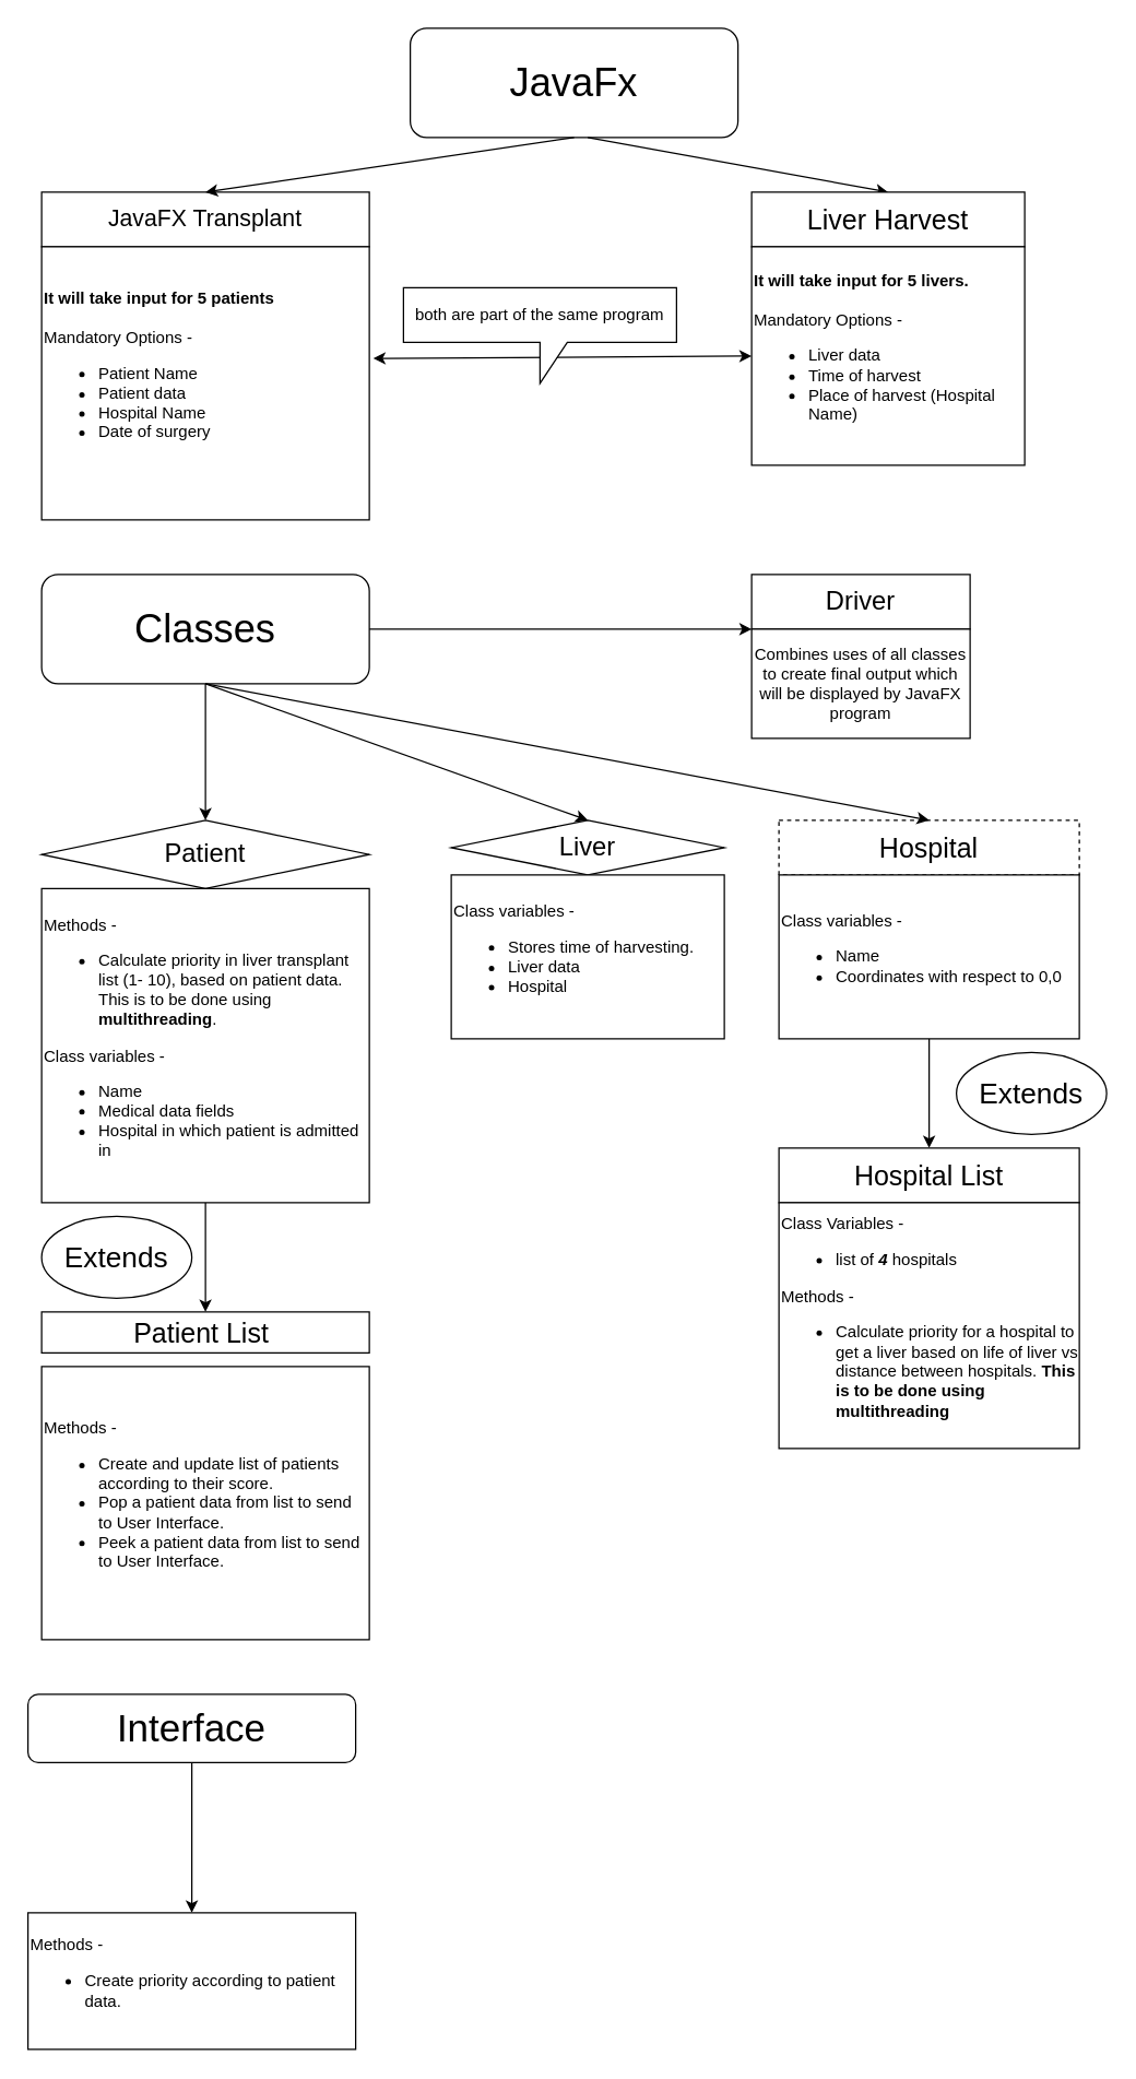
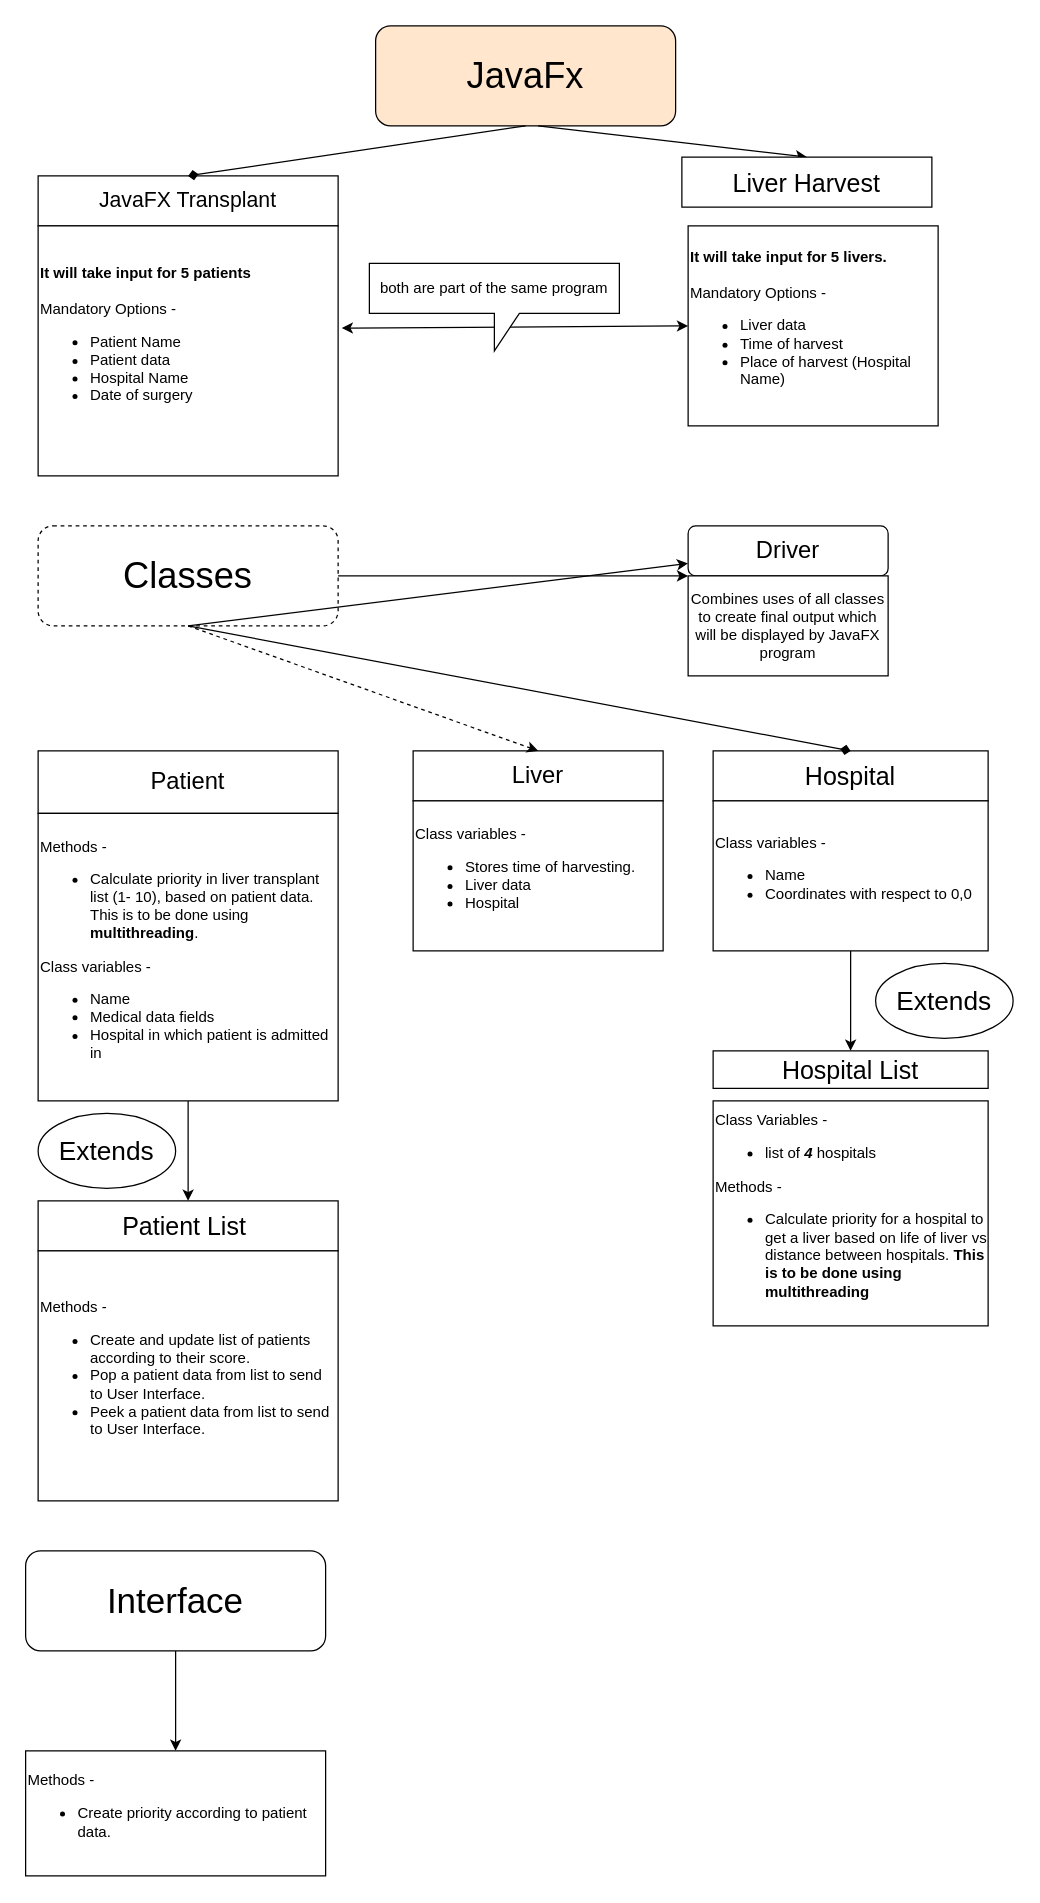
  <mxCell id="0" />
  <mxCell id="1" parent="0" />
  <mxCell id="2" value="" style="edgeStyle=orthogonalEdgeStyle;rounded=0;orthogonalLoop=1;jettySize=auto;html=1;" edge="1" parent="1" source="3" target="4"><mxGeometry relative="1" as="geometry" /></mxCell>
- <mxCell id="3" value="&lt;font style=&quot;font-size: 19px;&quot;&gt;Patient&lt;/font&gt;" style="rhombus;whiteSpace=wrap;html=1;" vertex="1" parent="1"><mxGeometry x="30" y="600" width="240" height="50" as="geometry" /></mxCell>
+ <mxCell id="3" value="&lt;font style=&quot;font-size: 19px;&quot;&gt;Patient&lt;/font&gt;" style="rounded=0;whiteSpace=wrap;html=1;" vertex="1" parent="1"><mxGeometry x="30" y="600" width="240" height="50" as="geometry" /></mxCell>
  <mxCell id="4" value="Methods -&amp;nbsp;&lt;br&gt;&lt;ul&gt;&lt;li&gt;Calculate priority in liver transplant list (1- 10), based on patient data. This is to be done using &lt;b&gt;multithreading&lt;/b&gt;.&lt;/li&gt;&lt;/ul&gt;Class variables -&amp;nbsp;&lt;br&gt;&lt;ul&gt;&lt;li&gt;Name&lt;/li&gt;&lt;li&gt;Medical data fields&lt;/li&gt;&lt;li&gt;Hospital in which patient is admitted in&amp;nbsp;&lt;/li&gt;&lt;/ul&gt;" style="rounded=0;whiteSpace=wrap;html=1;align=left;" vertex="1" parent="1"><mxGeometry x="30" y="650" width="240" height="230" as="geometry" /></mxCell>
  <mxCell id="5" value="&lt;span style=&quot;font-size: 17px;&quot;&gt;JavaFX Transplant&lt;/span&gt;" style="rounded=0;whiteSpace=wrap;html=1;" vertex="1" parent="1"><mxGeometry x="30" y="140" width="240" height="40" as="geometry" /></mxCell>
  <mxCell id="6" value="&lt;span style=&quot;background-color: initial;&quot;&gt;&lt;b&gt;It will take input for 5 patients&lt;br&gt;&lt;/b&gt;&lt;br&gt;Mandatory Options -&amp;nbsp;&lt;br&gt;&lt;ul&gt;&lt;li&gt;Patient Name&lt;/li&gt;&lt;li&gt;Patient data&lt;/li&gt;&lt;li&gt;Hospital Name&lt;/li&gt;&lt;li&gt;Date of surgery&lt;/li&gt;&lt;/ul&gt;&lt;br&gt;&lt;/span&gt;" style="rounded=0;whiteSpace=wrap;html=1;align=left;" vertex="1" parent="1"><mxGeometry x="30" y="180" width="240" height="200" as="geometry" /></mxCell>
- <mxCell id="7" value="&lt;font style=&quot;font-size: 20px;&quot;&gt;Patient List&amp;nbsp;&lt;/font&gt;" style="rounded=0;whiteSpace=wrap;html=1;" vertex="1" parent="1"><mxGeometry x="30" y="960" width="240" height="30" as="geometry" /></mxCell>
+ <mxCell id="7" value="&lt;font style=&quot;font-size: 20px;&quot;&gt;Patient List&amp;nbsp;&lt;/font&gt;" style="rounded=0;whiteSpace=wrap;html=1;" vertex="1" parent="1"><mxGeometry x="30" y="960" width="240" height="40" as="geometry" /></mxCell>
  <mxCell id="8" value="Methods -&amp;nbsp;&lt;br&gt;&lt;ul&gt;&lt;li&gt;Create and update list of patients according to their score.&lt;/li&gt;&lt;li&gt;Pop a patient data from list to send to User Interface.&lt;/li&gt;&lt;li&gt;Peek a patient data from list to send to User Interface.&lt;/li&gt;&lt;/ul&gt;" style="rounded=0;whiteSpace=wrap;html=1;align=left;" vertex="1" parent="1"><mxGeometry x="30" y="1000" width="240" height="200" as="geometry" /></mxCell>
- <mxCell id="9" value="&lt;font style=&quot;font-size: 29px;&quot;&gt;JavaFx&lt;/font&gt;" style="rounded=1;whiteSpace=wrap;html=1;" vertex="1" parent="1"><mxGeometry x="300" y="20" width="240" height="80" as="geometry" /></mxCell>
- <mxCell id="10" value="" style="endArrow=classic;html=1;rounded=0;exitX=0.5;exitY=1;exitDx=0;exitDy=0;entryX=0.5;entryY=0;entryDx=0;entryDy=0;" edge="1" parent="1" source="9" target="5"><mxGeometry width="50" height="50" relative="1" as="geometry"><mxPoint x="380" y="360" as="sourcePoint" /><mxPoint x="430" y="310" as="targetPoint" /></mxGeometry></mxCell>
- <mxCell id="11" value="&lt;font style=&quot;font-size: 29px;&quot;&gt;Classes&lt;/font&gt;" style="rounded=1;whiteSpace=wrap;html=1;" vertex="1" parent="1"><mxGeometry x="30" y="420" width="240" height="80" as="geometry" /></mxCell>
- <mxCell id="12" value="" style="endArrow=classic;html=1;rounded=0;exitX=0.5;exitY=1;exitDx=0;exitDy=0;entryX=0.5;entryY=0;entryDx=0;entryDy=0;" edge="1" parent="1" source="11" target="3"><mxGeometry width="50" height="50" relative="1" as="geometry"><mxPoint x="-60" y="760" as="sourcePoint" /><mxPoint y="710" as="targetPoint" x="-10" /></mxGeometry></mxCell>
+ <mxCell id="9" value="&lt;font style=&quot;font-size: 29px;&quot;&gt;JavaFx&lt;/font&gt;" style="rounded=1;whiteSpace=wrap;html=1;fillColor=#ffe6cc;" vertex="1" parent="1"><mxGeometry x="300" y="20" width="240" height="80" as="geometry" /></mxCell>
+ <mxCell id="10" value="" style="endArrow=diamond;html=1;rounded=0;exitX=0.5;exitY=1;exitDx=0;exitDy=0;entryX=0.5;entryY=0;entryDx=0;entryDy=0;" edge="1" parent="1" source="9" target="5"><mxGeometry width="50" height="50" relative="1" as="geometry"><mxPoint x="380" y="360" as="sourcePoint" /><mxPoint x="430" y="310" as="targetPoint" /></mxGeometry></mxCell>
+ <mxCell id="11" value="&lt;font style=&quot;font-size: 29px;&quot;&gt;Classes&lt;/font&gt;" style="rounded=1;whiteSpace=wrap;html=1;dashed=1;" vertex="1" parent="1"><mxGeometry x="30" y="420" width="240" height="80" as="geometry" /></mxCell>
+ <mxCell id="12" value="" style="endArrow=classic;html=1;rounded=0;exitX=0.5;exitY=1;exitDx=0;exitDy=0;" edge="1" parent="1" source="11" target="34"><mxGeometry width="50" height="50" relative="1" as="geometry"><mxPoint x="-60" y="760" as="sourcePoint" /><mxPoint y="710" as="targetPoint" x="-10" /></mxGeometry></mxCell>
  <mxCell id="13" value="" style="endArrow=classic;html=1;rounded=0;exitX=0.5;exitY=1;exitDx=0;exitDy=0;entryX=0.5;entryY=0;entryDx=0;entryDy=0;" edge="1" parent="1" source="4" target="7"><mxGeometry width="50" height="50" relative="1" as="geometry"><mxPoint x="-60" y="820" as="sourcePoint" /><mxPoint y="770" as="targetPoint" x="-10" /></mxGeometry></mxCell>
  <mxCell id="14" value="&lt;font style=&quot;font-size: 21px;&quot;&gt;Extends&lt;/font&gt;" style="ellipse;whiteSpace=wrap;html=1;" vertex="1" parent="1"><mxGeometry x="30" y="890" width="110" height="60" as="geometry" /></mxCell>
- <mxCell id="15" value="&lt;font style=&quot;font-size: 28px;&quot;&gt;Interface&lt;/font&gt;" style="rounded=1;whiteSpace=wrap;html=1;" vertex="1" parent="1"><mxGeometry x="20" y="1240" width="240" height="50" as="geometry" /></mxCell>
+ <mxCell id="15" value="&lt;font style=&quot;font-size: 28px;&quot;&gt;Interface&lt;/font&gt;" style="rounded=1;whiteSpace=wrap;html=1;" vertex="1" parent="1"><mxGeometry x="20" y="1240" width="240" height="80" as="geometry" /></mxCell>
  <mxCell id="16" value="" style="endArrow=classic;html=1;rounded=0;exitX=0.5;exitY=1;exitDx=0;exitDy=0;" edge="1" parent="1" source="15" target="17"><mxGeometry width="50" height="50" relative="1" as="geometry"><mxPoint x="370" y="1250" as="sourcePoint" /><mxPoint x="140" y="1400" as="targetPoint" /></mxGeometry></mxCell>
  <mxCell id="17" value="Methods -&amp;nbsp;&lt;br&gt;&lt;ul&gt;&lt;li&gt;Create priority according to patient data.&lt;/li&gt;&lt;/ul&gt;" style="rounded=0;whiteSpace=wrap;html=1;align=left;" vertex="1" parent="1"><mxGeometry x="20" y="1400" width="240" height="100" as="geometry" /></mxCell>
- <mxCell id="18" value="&lt;font style=&quot;font-size: 19px;&quot;&gt;Liver&lt;/font&gt;" style="rhombus;whiteSpace=wrap;html=1;" vertex="1" parent="1"><mxGeometry x="330" y="600" width="200" height="40" as="geometry" /></mxCell>
+ <mxCell id="18" value="&lt;font style=&quot;font-size: 19px;&quot;&gt;Liver&lt;/font&gt;" style="rounded=0;whiteSpace=wrap;html=1;" vertex="1" parent="1"><mxGeometry x="330" y="600" width="200" height="40" as="geometry" /></mxCell>
  <mxCell id="19" value="Class variables -&amp;nbsp;&lt;br&gt;&lt;ul&gt;&lt;li&gt;Stores time of harvesting.&lt;/li&gt;&lt;li&gt;Liver data&lt;/li&gt;&lt;li&gt;Hospital&amp;nbsp;&lt;/li&gt;&lt;/ul&gt;" style="rounded=0;whiteSpace=wrap;html=1;align=left;" vertex="1" parent="1"><mxGeometry x="330" y="640" width="200" height="120" as="geometry" /></mxCell>
- <mxCell id="20" value="" style="endArrow=classic;html=1;rounded=0;exitX=0.5;exitY=1;exitDx=0;exitDy=0;entryX=0.5;entryY=0;entryDx=0;entryDy=0;" edge="1" parent="1" source="11" target="18"><mxGeometry width="50" height="50" relative="1" as="geometry"><mxPoint x="430" y="500" as="sourcePoint" /><mxPoint x="430" y="540" as="targetPoint" /></mxGeometry></mxCell>
- <mxCell id="21" value="&lt;font style=&quot;font-size: 20px;&quot;&gt;Hospital&lt;/font&gt;" style="rounded=0;whiteSpace=wrap;html=1;dashed=1;" vertex="1" parent="1"><mxGeometry x="570" y="600" width="220" height="40" as="geometry" /></mxCell>
- <mxCell id="22" value="" style="endArrow=classic;html=1;rounded=0;entryX=0.5;entryY=0;entryDx=0;entryDy=0;exitX=0.5;exitY=1;exitDx=0;exitDy=0;" edge="1" parent="1" source="11" target="21"><mxGeometry width="50" height="50" relative="1" as="geometry"><mxPoint x="380" y="620" as="sourcePoint" /><mxPoint x="430" y="570" as="targetPoint" /></mxGeometry></mxCell>
+ <mxCell id="20" value="" style="endArrow=classic;html=1;rounded=0;exitX=0.5;exitY=1;exitDx=0;exitDy=0;entryX=0.5;entryY=0;entryDx=0;entryDy=0;dashed=1;" edge="1" parent="1" source="11" target="18"><mxGeometry width="50" height="50" relative="1" as="geometry"><mxPoint x="430" y="500" as="sourcePoint" /><mxPoint x="430" y="540" as="targetPoint" /></mxGeometry></mxCell>
+ <mxCell id="21" value="&lt;font style=&quot;font-size: 20px;&quot;&gt;Hospital&lt;/font&gt;" style="rounded=0;whiteSpace=wrap;html=1;" vertex="1" parent="1"><mxGeometry x="570" y="600" width="220" height="40" as="geometry" /></mxCell>
+ <mxCell id="22" value="" style="endArrow=diamond;html=1;rounded=0;entryX=0.5;entryY=0;entryDx=0;entryDy=0;exitX=0.5;exitY=1;exitDx=0;exitDy=0;" edge="1" parent="1" source="11" target="21"><mxGeometry width="50" height="50" relative="1" as="geometry"><mxPoint x="380" y="620" as="sourcePoint" /><mxPoint x="430" y="570" as="targetPoint" /></mxGeometry></mxCell>
  <mxCell id="23" value="Class variables -&amp;nbsp;&lt;br&gt;&lt;ul&gt;&lt;li&gt;Name&lt;/li&gt;&lt;li&gt;Coordinates with respect to 0,0&lt;/li&gt;&lt;/ul&gt;" style="rounded=0;whiteSpace=wrap;html=1;align=left;" vertex="1" parent="1"><mxGeometry x="570" y="640" width="220" height="120" as="geometry" /></mxCell>
  <mxCell id="24" value="" style="endArrow=classic;html=1;rounded=0;exitX=0.5;exitY=1;exitDx=0;exitDy=0;" edge="1" parent="1" source="23" target="25"><mxGeometry width="50" height="50" relative="1" as="geometry"><mxPoint x="380" y="870" as="sourcePoint" /><mxPoint x="690" y="840" as="targetPoint" /></mxGeometry></mxCell>
- <mxCell id="25" value="&lt;font style=&quot;font-size: 20px;&quot;&gt;Hospital List&lt;/font&gt;" style="rounded=0;whiteSpace=wrap;html=1;" vertex="1" parent="1"><mxGeometry x="570" y="840" width="220" height="40" as="geometry" /></mxCell>
+ <mxCell id="25" value="&lt;font style=&quot;font-size: 20px;&quot;&gt;Hospital List&lt;/font&gt;" style="rounded=0;whiteSpace=wrap;html=1;" vertex="1" parent="1"><mxGeometry x="570" y="840" width="220" height="30" as="geometry" /></mxCell>
  <mxCell id="26" value="Class Variables -&amp;nbsp;&lt;br&gt;&lt;ul&gt;&lt;li&gt;list of&amp;nbsp;&lt;b&gt;&lt;i&gt;4&lt;/i&gt;&lt;/b&gt; hospitals&lt;/li&gt;&lt;/ul&gt;Methods -&amp;nbsp;&lt;br&gt;&lt;ul&gt;&lt;li&gt;Calculate priority for a hospital to get a liver based on life of liver vs distance between hospitals. &lt;b&gt;This is to be done using multithreading&lt;/b&gt;&lt;/li&gt;&lt;/ul&gt;" style="rounded=0;whiteSpace=wrap;html=1;align=left;" vertex="1" parent="1"><mxGeometry x="570" y="880" width="220" height="180" as="geometry" /></mxCell>
  <mxCell id="27" value="&lt;font style=&quot;font-size: 21px;&quot;&gt;Extends&lt;/font&gt;" style="ellipse;whiteSpace=wrap;html=1;" vertex="1" parent="1"><mxGeometry x="700" y="770" width="110" height="60" as="geometry" /></mxCell>
  <mxCell id="28" value="" style="endArrow=classic;html=1;rounded=0;entryX=0.5;entryY=0;entryDx=0;entryDy=0;" edge="1" parent="1" target="29"><mxGeometry width="50" height="50" relative="1" as="geometry"><mxPoint x="430" y="100" as="sourcePoint" /><mxPoint x="570" y="123.333" as="targetPoint" /></mxGeometry></mxCell>
- <mxCell id="29" value="&lt;font style=&quot;font-size: 20px;&quot;&gt;Liver Harvest&lt;/font&gt;" style="rounded=0;whiteSpace=wrap;html=1;" vertex="1" parent="1"><mxGeometry x="550" y="140" width="200" height="40" as="geometry" /></mxCell>
+ <mxCell id="29" value="&lt;font style=&quot;font-size: 20px;&quot;&gt;Liver Harvest&lt;/font&gt;" style="rounded=0;whiteSpace=wrap;html=1;" vertex="1" parent="1"><mxGeometry x="545" y="125" width="200" height="40" as="geometry" /></mxCell>
  <mxCell id="30" value="&lt;b&gt;It will take input for 5 livers.&lt;/b&gt;&lt;br&gt;&lt;br&gt;Mandatory Options -&amp;nbsp;&lt;br&gt;&lt;ul&gt;&lt;li&gt;Liver data&lt;/li&gt;&lt;li&gt;Time of harvest&lt;/li&gt;&lt;li&gt;Place of harvest (Hospital Name)&lt;/li&gt;&lt;/ul&gt;" style="rounded=0;whiteSpace=wrap;html=1;align=left;" vertex="1" parent="1"><mxGeometry x="550" y="180" width="200" height="160" as="geometry" /></mxCell>
  <mxCell id="31" value="" style="endArrow=classic;startArrow=classic;html=1;rounded=0;exitX=1.012;exitY=0.409;exitDx=0;exitDy=0;entryX=0;entryY=0.5;entryDx=0;entryDy=0;exitPerimeter=0;" edge="1" parent="1" source="6" target="30"><mxGeometry width="50" height="50" relative="1" as="geometry"><mxPoint x="380" y="340" as="sourcePoint" /><mxPoint x="430" y="290" as="targetPoint" /></mxGeometry></mxCell>
  <mxCell id="32" value="both are part of the same program" style="shape=callout;whiteSpace=wrap;html=1;perimeter=calloutPerimeter;" vertex="1" parent="1"><mxGeometry x="295" y="210" width="200" height="70" as="geometry" /></mxCell>
  <mxCell id="33" value="" style="endArrow=classic;html=1;rounded=0;exitX=1;exitY=0.5;exitDx=0;exitDy=0;entryX=0;entryY=0;entryDx=0;entryDy=0;" edge="1" parent="1" source="11" target="35"><mxGeometry width="50" height="50" relative="1" as="geometry"><mxPoint x="380" y="650" as="sourcePoint" /><mxPoint x="470" y="460" as="targetPoint" /></mxGeometry></mxCell>
- <mxCell id="34" value="&lt;font style=&quot;font-size: 19px;&quot;&gt;Driver&lt;/font&gt;" style="rounded=0;whiteSpace=wrap;html=1;" vertex="1" parent="1"><mxGeometry x="550" y="420" width="160" height="40" as="geometry" /></mxCell>
+ <mxCell id="34" value="&lt;font style=&quot;font-size: 19px;&quot;&gt;Driver&lt;/font&gt;" style="whiteSpace=wrap;html=1;rounded=1;" vertex="1" parent="1"><mxGeometry x="550" y="420" width="160" height="40" as="geometry" /></mxCell>
  <mxCell id="35" value="Combines uses of all classes to create final output which will be displayed by JavaFX program" style="rounded=0;whiteSpace=wrap;html=1;" vertex="1" parent="1"><mxGeometry x="550" y="460" width="160" height="80" as="geometry" /></mxCell>
